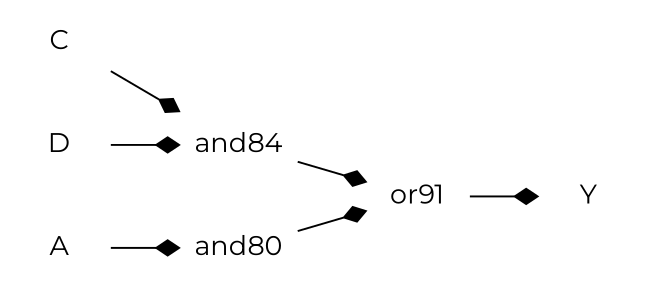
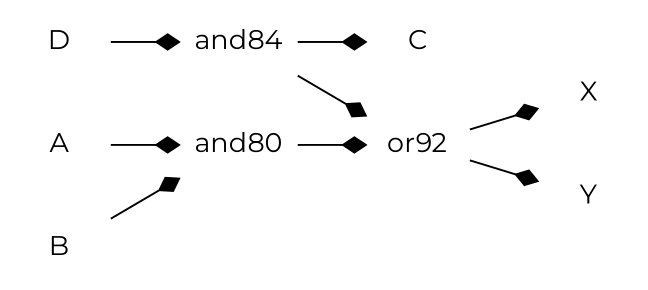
  digraph {
    fontname=Montserrat
    rankdir=LR
    node [fontname=Montserrat shape=plaintext]
    edge [arrowhead=diamond fontname=Montserrat]
+   n1 [label=X]
    n2 [label=Y]
-   n3 [label=or91]
+   n3 [label=or92]
    n4 [label=and84]
    n5 [label=and80]
    n6 [label=A]
+   n7 [label=B]
    n8 [label=C]
    n9 [label=D]
+   n3 -> n1
    n3 -> n2
    n4 -> n3
    n5 -> n3
    n6 -> n5
-   n8 -> n4
+   n7 -> n5
+   n4 -> n8
    n9 -> n4
  }
